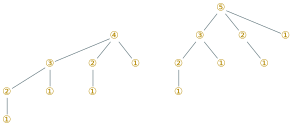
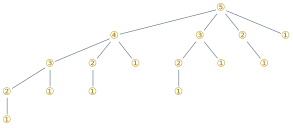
  digraph {
    nodesep=0.8
    ranksep=0.4
    fontname=Ubuntu
    node [color="#586e75" fontcolor="#b58900" fontname=Ubuntu fontsize=18 shape=plain]
    edge [arrowhead=none color="#586e75" fontcolor="#268bd2" fontname=Ubuntu fontsize=16]
    n1 [label="③"]
    n2 [label="②"]
    n3 [label="①"]
    n4 [label="②"]
    n5 [label="①"]
    n6 [label="②"]
    n7 [label="①"]
    n8 [label="①"]
    n9 [label="①"]
    n10 [label="①"]
    n11 [label="①"]
    "⑤"
    "④"
    "③"
    "②"
    "①"
    n1 -> n2
    n1 -> n3
    n2 -> n8
    n4 -> n5
    n6 -> n7
+   "⑤" -> "④"
    "⑤" -> "③"
    "⑤" -> "②"
    "⑤" -> "①"
    "④" -> n1
    "④" -> n6
    "④" -> n11
    "③" -> n4
    "③" -> n10
    "②" -> n9
  }
